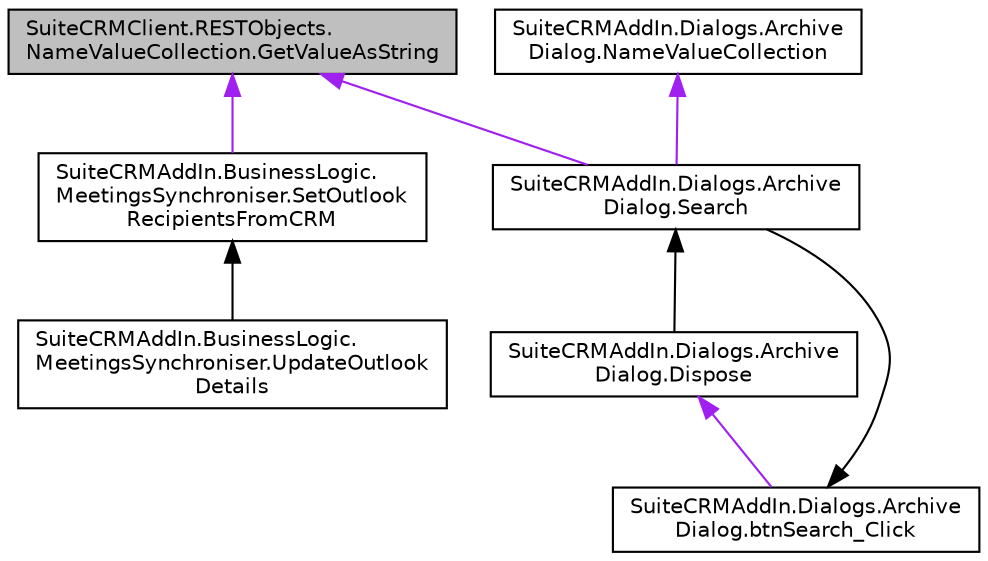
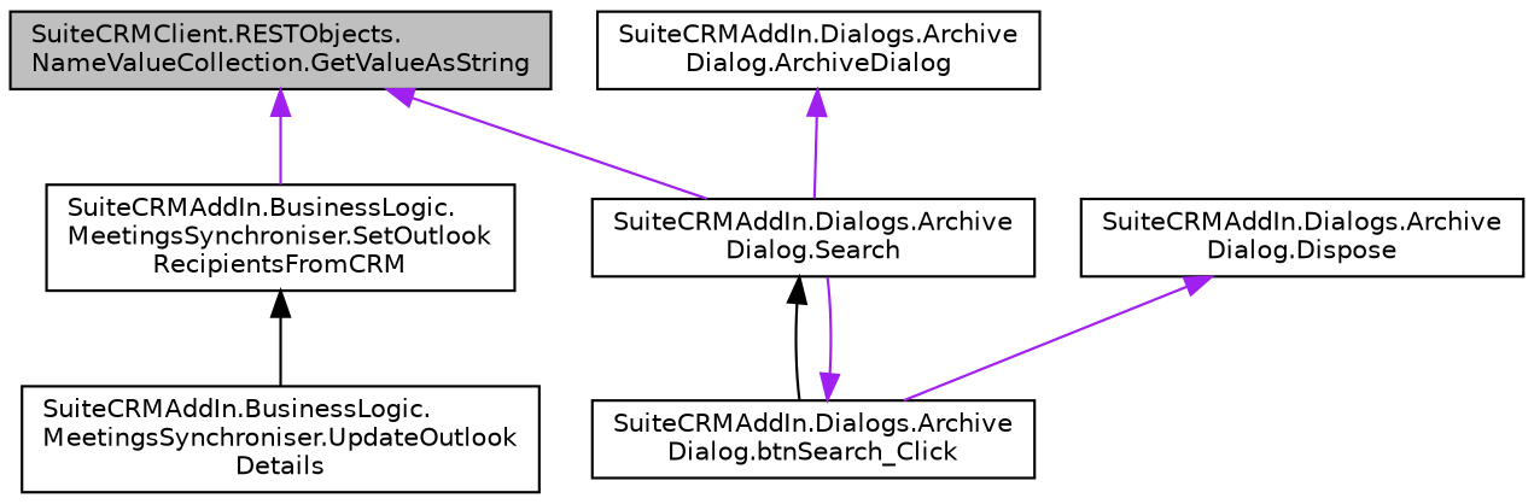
  digraph {
    rankdir=TB
    node [color=black fillcolor=white fontname=Helvetica fontsize=10 shape=record style=filled]
    edge [color=purple dir=back fontname=Helvetica fontsize=10 labelfontname=Helvetica labelfontsize=10 style=solid]
    n1 [fillcolor=grey75 fontcolor=black height=0.2 label="SuiteCRMClient.RESTObjects.\lNameValueCollection.GetValueAsString" width=0.4]
    n2 [height=0.2 label="SuiteCRMAddIn.BusinessLogic.\lMeetingsSynchroniser.SetOutlook\lRecipientsFromCRM" width=0.4]
    n3 [height=0.2 label="SuiteCRMAddIn.Dialogs.Archive\lDialog.Search" width=0.4]
    n4 [height=0.2 label="SuiteCRMAddIn.BusinessLogic.\lMeetingsSynchroniser.UpdateOutlook\lDetails" width=0.4]
    n5 [height=0.2 label="SuiteCRMAddIn.Dialogs.Archive\lDialog.btnSearch_Click" width=0.4]
-   n6 [height=0.2 label="SuiteCRMAddIn.Dialogs.Archive\lDialog.NameValueCollection" width=0.4]
+   n6 [height=0.2 label="SuiteCRMAddIn.Dialogs.Archive\lDialog.ArchiveDialog" width=0.4]
    n7 [height=0.2 label="SuiteCRMAddIn.Dialogs.Archive\lDialog.Dispose" width=0.4]
    n1 -> n2
    n1 -> n3
    n2 -> n4 [color=black]
-   n3 -> n7 [color=black]
-   n5 -> n3 [color=black]
+   n3 -> n5 [color=black]
+   n5 -> n3
    n6 -> n3
    n7 -> n5
  }
